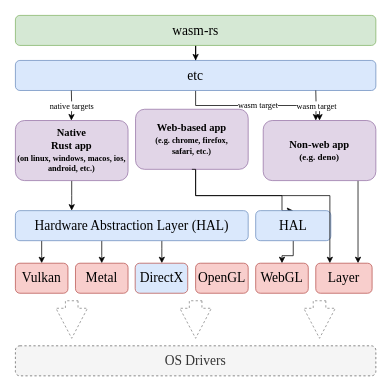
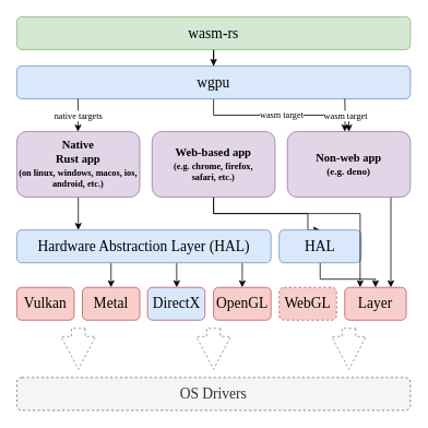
  <mxCell id="0" />
  <mxCell id="1" parent="0" />
  <mxCell id="2" style="edgeStyle=orthogonalEdgeStyle;rounded=0;orthogonalLoop=1;jettySize=auto;html=1;fontFamily=Times New Roman;endSize=6;endArrow=classic;endFill=1;" parent="1" source="3" target="6" edge="1"><mxGeometry relative="1" as="geometry" /></mxCell>
  <mxCell id="3" value="wasm-rs" style="rounded=1;whiteSpace=wrap;html=1;fillColor=#d5e8d4;strokeColor=#82b366;fontSize=18;fontFamily=Times New Roman;" parent="1" vertex="1"><mxGeometry x="20" y="20" width="480" height="40" as="geometry" /></mxCell>
  <mxCell id="4" style="edgeStyle=orthogonalEdgeStyle;rounded=0;orthogonalLoop=1;jettySize=auto;html=1;startArrow=none;fontFamily=Times New Roman;endSize=6;endArrow=classic;endFill=1;" parent="1" source="21" target="12" edge="1"><mxGeometry relative="1" as="geometry"><Array as="points"><mxPoint x="95" y="260" /><mxPoint x="95" y="260" /></Array><mxPoint x="100" y="280" as="targetPoint" /></mxGeometry></mxCell>
  <mxCell id="5" value="wasm target" style="edgeStyle=orthogonalEdgeStyle;rounded=0;orthogonalLoop=1;jettySize=auto;html=1;fontFamily=Times New Roman;endSize=6;endArrow=classic;endFill=1;" parent="1" source="6" target="17" edge="1"><mxGeometry relative="1" as="geometry" /></mxCell>
- <mxCell id="6" value="etc" style="rounded=1;whiteSpace=wrap;html=1;fillColor=#dae8fc;strokeColor=#6c8ebf;fontSize=18;fontFamily=Times New Roman;" parent="1" vertex="1"><mxGeometry x="20" y="80" width="480" height="40" as="geometry" /></mxCell>
+ <mxCell id="6" value="wgpu" style="rounded=1;whiteSpace=wrap;html=1;fillColor=#dae8fc;strokeColor=#6c8ebf;fontSize=18;fontFamily=Times New Roman;" parent="1" vertex="1"><mxGeometry x="20" y="80" width="480" height="40" as="geometry" /></mxCell>
  <mxCell id="7" value="Metal" style="rounded=1;whiteSpace=wrap;html=1;fillColor=#f8cecc;strokeColor=#b85450;fontSize=18;fontFamily=Times New Roman;" parent="1" vertex="1"><mxGeometry x="100" y="350" width="70" height="40" as="geometry" /></mxCell>
  <mxCell id="8" style="edgeStyle=orthogonalEdgeStyle;rounded=0;orthogonalLoop=1;jettySize=auto;html=1;endSize=6;endArrow=classic;endFill=1;fontFamily=Times New Roman;" parent="1" source="12" target="13" edge="1"><mxGeometry relative="1" as="geometry"><Array as="points"><mxPoint x="215" y="330" /><mxPoint x="215" y="330" /></Array></mxGeometry></mxCell>
+ <mxCell id="9" style="edgeStyle=orthogonalEdgeStyle;rounded=0;orthogonalLoop=1;jettySize=auto;html=1;endSize=6;endArrow=classic;endFill=1;fontFamily=Times New Roman;" parent="1" source="12" target="19" edge="1"><mxGeometry relative="1" as="geometry"><Array as="points"><mxPoint x="295" y="340" /><mxPoint x="295" y="340" /></Array></mxGeometry></mxCell>
  <mxCell id="10" style="edgeStyle=orthogonalEdgeStyle;rounded=0;orthogonalLoop=1;jettySize=auto;html=1;endSize=6;endArrow=classic;endFill=1;fontFamily=Times New Roman;" parent="1" source="12" target="7" edge="1"><mxGeometry relative="1" as="geometry"><Array as="points"><mxPoint x="135" y="340" /><mxPoint x="135" y="340" /></Array></mxGeometry></mxCell>
- <mxCell id="11" style="edgeStyle=orthogonalEdgeStyle;rounded=0;orthogonalLoop=1;jettySize=auto;html=1;endSize=6;endArrow=classic;endFill=1;fontFamily=Times New Roman;" parent="1" source="12" target="18" edge="1"><mxGeometry relative="1" as="geometry"><Array as="points"><mxPoint x="55" y="340" /><mxPoint x="55" y="340" /></Array></mxGeometry></mxCell>
  <mxCell id="12" value="Hardware Abstraction Layer (HAL)" style="rounded=1;whiteSpace=wrap;html=1;fillColor=#dae8fc;strokeColor=#6c8ebf;fontSize=18;fontFamily=Times New Roman;" parent="1" vertex="1"><mxGeometry x="20" y="280" width="310" height="40" as="geometry" /></mxCell>
  <mxCell id="13" value="DirectX" style="rounded=1;whiteSpace=wrap;html=1;fillColor=#dae8fc;strokeColor=#b85450;fontSize=18;fontFamily=Times New Roman;" parent="1" vertex="1"><mxGeometry x="179.5" y="350" width="70" height="40" as="geometry" /></mxCell>
  <mxCell id="14" style="edgeStyle=orthogonalEdgeStyle;rounded=0;orthogonalLoop=1;jettySize=auto;html=1;entryX=0.5;entryY=0;entryDx=0;entryDy=0;endSize=6;endArrow=classic;endFill=1;fontFamily=Times New Roman;" parent="1" source="15" target="27" edge="1"><mxGeometry relative="1" as="geometry"><Array as="points"><mxPoint x="260" y="260" /><mxPoint x="375" y="260" /></Array><mxPoint x="410" y="245" as="targetPoint" /></mxGeometry></mxCell>
- <mxCell id="15" value="&lt;font style=&quot;font-size: 14px;&quot;&gt;&lt;span style=&quot;font-weight: 700;&quot;&gt;Web-based&amp;nbsp;&lt;/span&gt;&lt;/font&gt;&lt;span style=&quot;font-weight: 700; font-size: 14px;&quot;&gt;&lt;font style=&quot;font-size: 14px;&quot;&gt;app&lt;/font&gt;&lt;br&gt;&lt;/span&gt;&lt;span style=&quot;font-weight: 700;&quot;&gt;&lt;font style=&quot;font-size: 11px;&quot;&gt;(e.g. chrome, firefox, &lt;br&gt;safari, etc.)&lt;/font&gt;&lt;/span&gt;&lt;span style=&quot;font-weight: 700;&quot;&gt;&lt;br&gt;&lt;/span&gt;" style="rounded=1;whiteSpace=wrap;html=1;fillColor=#e1d5e7;strokeColor=#9673a6;fontFamily=Times New Roman;" parent="1" vertex="1"><mxGeometry x="180" y="145" width="150" height="80" as="geometry" /></mxCell>
+ <mxCell id="15" value="&lt;font style=&quot;font-size: 14px;&quot;&gt;&lt;span style=&quot;font-weight: 700;&quot;&gt;Web-based&amp;nbsp;&lt;/span&gt;&lt;/font&gt;&lt;span style=&quot;font-weight: 700; font-size: 14px;&quot;&gt;&lt;font style=&quot;font-size: 14px;&quot;&gt;app&lt;/font&gt;&lt;br&gt;&lt;/span&gt;&lt;span style=&quot;font-weight: 700;&quot;&gt;&lt;font style=&quot;font-size: 11px;&quot;&gt;(e.g. chrome, firefox, &lt;br&gt;safari, etc.)&lt;/font&gt;&lt;/span&gt;&lt;span style=&quot;font-weight: 700;&quot;&gt;&lt;br&gt;&lt;/span&gt;" style="rounded=1;whiteSpace=wrap;html=1;fillColor=#e1d5e7;strokeColor=#9673a6;fontFamily=Times New Roman;" parent="1" vertex="1"><mxGeometry x="185" y="160" width="150" height="80" as="geometry" /></mxCell>
  <mxCell id="16" style="edgeStyle=orthogonalEdgeStyle;rounded=0;orthogonalLoop=1;jettySize=auto;html=1;entryX=0.75;entryY=0;entryDx=0;entryDy=0;endSize=6;endArrow=classic;endFill=1;fontFamily=Times New Roman;" parent="1" source="17" target="23" edge="1"><mxGeometry relative="1" as="geometry"><mxPoint x="425" y="230" as="targetPoint" /><Array as="points"><mxPoint x="476" y="230" /><mxPoint x="476" y="230" /></Array></mxGeometry></mxCell>
  <mxCell id="17" value="&lt;font style=&quot;font-size: 14px;&quot;&gt;&lt;span style=&quot;font-weight: 700;&quot;&gt;Non-web app&lt;br&gt;&lt;/span&gt;&lt;/font&gt;&lt;span style=&quot;font-weight: 700;&quot;&gt;(e.g. deno)&lt;/span&gt;&lt;span style=&quot;font-weight: 700;&quot;&gt;&lt;br&gt;&lt;/span&gt;" style="rounded=1;whiteSpace=wrap;html=1;fillColor=#e1d5e7;strokeColor=#9673a6;fontFamily=Times New Roman;" parent="1" vertex="1"><mxGeometry x="350" y="160" width="150" height="80" as="geometry" /></mxCell>
  <mxCell id="18" value="Vulkan" style="rounded=1;whiteSpace=wrap;html=1;fillColor=#f8cecc;strokeColor=#b85450;fontSize=18;fontFamily=Times New Roman;" parent="1" vertex="1"><mxGeometry x="20" y="350" width="70" height="40" as="geometry" /></mxCell>
  <mxCell id="19" value="OpenGL" style="rounded=1;whiteSpace=wrap;html=1;fillColor=#f8cecc;strokeColor=#b85450;fontSize=18;fontFamily=Times New Roman;" parent="1" vertex="1"><mxGeometry x="260" y="350" width="70" height="40" as="geometry" /></mxCell>
  <mxCell id="20" value="wasm target" style="edgeStyle=orthogonalEdgeStyle;rounded=0;orthogonalLoop=1;jettySize=auto;html=1;fontFamily=Times New Roman;endSize=6;endArrow=classic;endFill=1;" parent="1" edge="1"><mxGeometry relative="1" as="geometry"><mxPoint x="420" y="120" as="sourcePoint" /><mxPoint x="420" y="160" as="targetPoint" /></mxGeometry></mxCell>
  <mxCell id="21" value="&lt;font style=&quot;font-size: 14px;&quot;&gt;&lt;span style=&quot;font-weight: 700;&quot;&gt;Native&lt;/span&gt;&lt;/font&gt;&lt;span style=&quot;font-weight: 700; font-size: 14px;&quot;&gt;&lt;font style=&quot;font-size: 14px;&quot;&gt;&lt;br&gt;Rust app&lt;br&gt;&lt;/font&gt;&lt;/span&gt;&lt;span style=&quot;font-size: 11px; font-weight: 700;&quot;&gt;(on linux, windows, macos, ios, android, etc.)&lt;/span&gt;&lt;span style=&quot;font-weight: 700;&quot;&gt;&lt;br&gt;&lt;/span&gt;" style="rounded=1;whiteSpace=wrap;html=1;fillColor=#e1d5e7;strokeColor=#9673a6;fontFamily=Times New Roman;" parent="1" vertex="1"><mxGeometry x="20" y="160" width="150" height="80" as="geometry" /></mxCell>
  <mxCell id="22" value="native targets" style="edgeStyle=orthogonalEdgeStyle;rounded=0;orthogonalLoop=1;jettySize=auto;html=1;fontFamily=Times New Roman;endSize=6;endArrow=classic;endFill=1;" parent="1" edge="1"><mxGeometry relative="1" as="geometry"><mxPoint x="94.5" y="120" as="sourcePoint" /><mxPoint x="94.5" y="160" as="targetPoint" /></mxGeometry></mxCell>
  <mxCell id="23" value="Layer" style="rounded=1;whiteSpace=wrap;html=1;fillColor=#f8cecc;strokeColor=#b85450;fontSize=18;fontFamily=Times New Roman;" parent="1" vertex="1"><mxGeometry x="420" y="350" width="75" height="40" as="geometry" /></mxCell>
  <mxCell id="24" value="OS Drivers" style="rounded=1;whiteSpace=wrap;html=1;fillColor=#f5f5f5;strokeColor=#666666;fontSize=18;fontFamily=Times New Roman;fontColor=#333333;dashed=1;" parent="1" vertex="1"><mxGeometry x="20" y="460" width="480" height="40" as="geometry" /></mxCell>
- <mxCell id="25" value="WebGL" style="rounded=1;whiteSpace=wrap;html=1;fillColor=#f8cecc;strokeColor=#b85450;fontSize=18;fontFamily=Times New Roman;" parent="1" vertex="1"><mxGeometry x="340" y="350" width="70" height="40" as="geometry" /></mxCell>
- <mxCell id="26" style="edgeStyle=orthogonalEdgeStyle;rounded=0;orthogonalLoop=1;jettySize=auto;html=1;exitX=0.5;exitY=1;exitDx=0;exitDy=0;fontFamily=Times New Roman;fontSize=10;fontColor=#808080;startSize=3;endSize=6;endArrow=classic;endFill=1;" edge="1" parent="1" source="27" target="25"><mxGeometry relative="1" as="geometry" /></mxCell>
+ <mxCell id="25" value="WebGL" style="rounded=1;whiteSpace=wrap;html=1;fillColor=#f8cecc;strokeColor=#b85450;fontSize=18;fontFamily=Times New Roman;dashed=1;" parent="1" vertex="1"><mxGeometry x="340" y="350" width="70" height="40" as="geometry" /></mxCell>
+ <mxCell id="26" style="edgeStyle=orthogonalEdgeStyle;rounded=0;orthogonalLoop=1;jettySize=auto;html=1;exitX=0.5;exitY=1;exitDx=0;exitDy=0;fontFamily=Times New Roman;fontSize=10;fontColor=#808080;startSize=3;endSize=6;endArrow=classic;endFill=1;" edge="1" parent="1" source="27" target="23"><mxGeometry relative="1" as="geometry" /></mxCell>
  <mxCell id="27" value="HAL" style="rounded=1;whiteSpace=wrap;html=1;fillColor=#dae8fc;strokeColor=#6c8ebf;fontSize=18;fontFamily=Times New Roman;" vertex="1" parent="1"><mxGeometry x="340" y="280" width="100" height="40" as="geometry" /></mxCell>
  <mxCell id="28" style="edgeStyle=orthogonalEdgeStyle;rounded=0;orthogonalLoop=1;jettySize=auto;html=1;entryX=0.25;entryY=0;entryDx=0;entryDy=0;exitX=0.5;exitY=1;exitDx=0;exitDy=0;endSize=6;endArrow=classic;endFill=1;fontFamily=Times New Roman;" edge="1" parent="1" source="15" target="23"><mxGeometry relative="1" as="geometry"><Array as="points"><mxPoint x="260" y="260" /><mxPoint x="439" y="260" /></Array><mxPoint x="270.034" y="200" as="sourcePoint" /><mxPoint x="385" y="290" as="targetPoint" /></mxGeometry></mxCell>
  <mxCell id="29" value="" style="html=1;shadow=0;dashed=1;align=center;verticalAlign=middle;shape=mxgraph.arrows2.arrow;dy=0.6;dx=40;direction=south;notch=0;fontFamily=Times New Roman;fontSize=10;fontColor=#808080;strokeColor=#808080;" vertex="1" parent="1"><mxGeometry x="239" y="400" width="42" height="50" as="geometry" /></mxCell>
  <mxCell id="30" value="" style="html=1;shadow=0;dashed=1;align=center;verticalAlign=middle;shape=mxgraph.arrows2.arrow;dy=0.6;dx=40;direction=south;notch=0;fontFamily=Times New Roman;fontSize=10;fontColor=#808080;strokeColor=#808080;" vertex="1" parent="1"><mxGeometry x="74" y="400" width="42" height="50" as="geometry" /></mxCell>
  <mxCell id="31" value="" style="html=1;shadow=0;dashed=1;align=center;verticalAlign=middle;shape=mxgraph.arrows2.arrow;dy=0.6;dx=40;direction=south;notch=0;fontFamily=Times New Roman;fontSize=10;fontColor=#808080;strokeColor=#808080;" vertex="1" parent="1"><mxGeometry x="404" y="400" width="42" height="50" as="geometry" /></mxCell>
